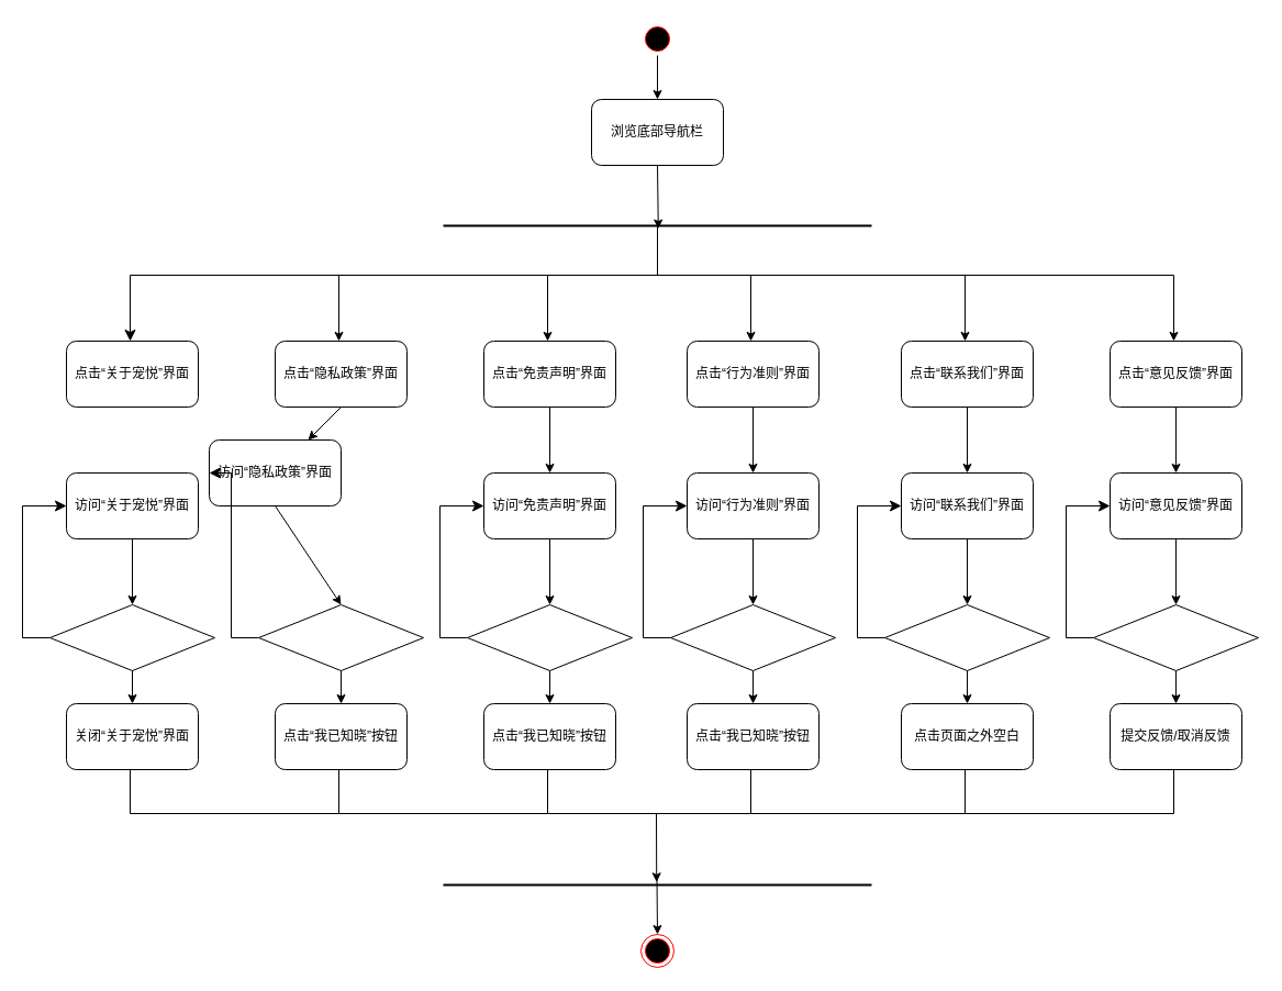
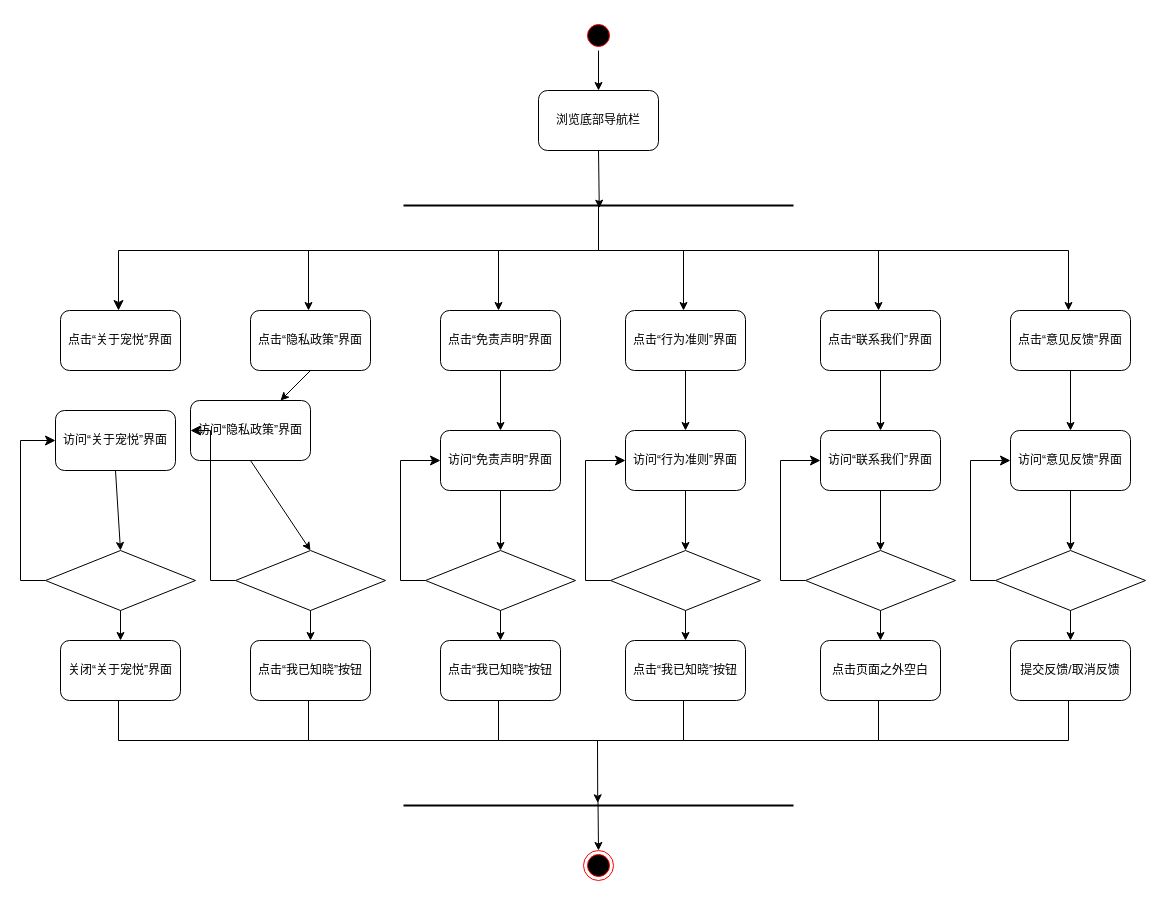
  <mxCell id="0" />
  <mxCell id="1" parent="0" />
  <mxCell id="2" value="" style="ellipse;shape=startState;fillColor=#000000;strokeColor=#ff0000;" parent="1" vertex="1"><mxGeometry x="583" y="20" width="30" height="30" as="geometry" /></mxCell>
  <mxCell id="3" value="" style="ellipse;shape=endState;fillColor=#000000;strokeColor=#ff0000;direction=south;" parent="1" vertex="1"><mxGeometry x="583" y="850" width="30" height="30" as="geometry" /></mxCell>
  <mxCell id="4" value="" style="endArrow=classic;html=1;rounded=0;exitX=0.5;exitY=1;exitDx=0;exitDy=0;" parent="1" edge="1"><mxGeometry width="50" height="50" relative="1" as="geometry"><mxPoint x="598" y="50" as="sourcePoint" /><mxPoint x="598" y="90" as="targetPoint" /></mxGeometry></mxCell>
  <mxCell id="5" value="" style="endArrow=classic;html=1;rounded=0;exitX=0.5;exitY=1;exitDx=0;exitDy=0;entryX=0.502;entryY=0.53;entryDx=0;entryDy=0;entryPerimeter=0;" parent="1" source="6" target="60" edge="1"><mxGeometry width="50" height="50" relative="1" as="geometry"><mxPoint x="598" y="50" as="sourcePoint" /><mxPoint x="599" y="140" as="targetPoint" /></mxGeometry></mxCell>
  <mxCell id="6" value="浏览底部导航栏" style="rounded=1;whiteSpace=wrap;html=1;" parent="1" vertex="1"><mxGeometry x="538" y="90" width="120" height="60" as="geometry" /></mxCell>
- <mxCell id="7" value="访问“关于宠悦”界面" style="rounded=1;whiteSpace=wrap;html=1;" parent="1" vertex="1"><mxGeometry x="60" y="430" width="120" height="60" as="geometry" /></mxCell>
+ <mxCell id="7" value="访问“关于宠悦”界面" style="rounded=1;whiteSpace=wrap;html=1;" parent="1" vertex="1"><mxGeometry x="55" y="410" width="120" height="60" as="geometry" /></mxCell>
  <mxCell id="8" value="" style="endArrow=classic;html=1;rounded=0;exitX=0.5;exitY=1;exitDx=0;exitDy=0;entryX=0.5;entryY=0;entryDx=0;entryDy=0;" parent="1" source="7" target="9" edge="1"><mxGeometry width="50" height="50" relative="1" as="geometry"><mxPoint x="390" y="510" as="sourcePoint" /><mxPoint x="120" y="540" as="targetPoint" /></mxGeometry></mxCell>
  <mxCell id="9" value="" style="rhombus;whiteSpace=wrap;html=1;" parent="1" vertex="1"><mxGeometry x="45" y="550" width="150" height="60" as="geometry" /></mxCell>
  <mxCell id="10" value="" style="endArrow=classic;html=1;rounded=0;" parent="1" edge="1"><mxGeometry width="50" height="50" relative="1" as="geometry"><mxPoint x="597.5" y="800" as="sourcePoint" /><mxPoint x="598" y="850" as="targetPoint" /></mxGeometry></mxCell>
  <mxCell id="11" value="" style="endArrow=none;html=1;rounded=0;" parent="1" edge="1"><mxGeometry width="50" height="50" relative="1" as="geometry"><mxPoint x="335" y="550" as="sourcePoint" /><mxPoint x="335" y="550" as="targetPoint" /></mxGeometry></mxCell>
  <mxCell id="12" value="" style="edgeStyle=elbowEdgeStyle;elbow=horizontal;endArrow=classic;html=1;curved=0;rounded=0;endSize=8;startSize=8;exitX=0;exitY=0.5;exitDx=0;exitDy=0;entryX=0;entryY=0.5;entryDx=0;entryDy=0;" parent="1" source="9" target="7" edge="1"><mxGeometry width="50" height="50" relative="1" as="geometry"><mxPoint x="390" y="510" as="sourcePoint" /><mxPoint x="440" y="460" as="targetPoint" /><Array as="points"><mxPoint x="20" y="520" /></Array></mxGeometry></mxCell>
  <mxCell id="13" value="访问“隐私政策”界面" style="rounded=1;whiteSpace=wrap;html=1;" parent="1" vertex="1"><mxGeometry x="190" y="400" width="120" height="60" as="geometry" /></mxCell>
  <mxCell id="14" value="" style="endArrow=classic;html=1;rounded=0;exitX=0.5;exitY=1;exitDx=0;exitDy=0;entryX=0.5;entryY=0;entryDx=0;entryDy=0;" parent="1" source="13" target="15" edge="1"><mxGeometry width="50" height="50" relative="1" as="geometry"><mxPoint x="580" y="510" as="sourcePoint" /><mxPoint x="310" y="540" as="targetPoint" /></mxGeometry></mxCell>
  <mxCell id="15" value="" style="rhombus;whiteSpace=wrap;html=1;" parent="1" vertex="1"><mxGeometry x="235" y="550" width="150" height="60" as="geometry" /></mxCell>
  <mxCell id="16" value="" style="edgeStyle=elbowEdgeStyle;elbow=horizontal;endArrow=classic;html=1;curved=0;rounded=0;endSize=8;startSize=8;exitX=0;exitY=0.5;exitDx=0;exitDy=0;entryX=0;entryY=0.5;entryDx=0;entryDy=0;" parent="1" source="15" target="13" edge="1"><mxGeometry width="50" height="50" relative="1" as="geometry"><mxPoint x="580" y="510" as="sourcePoint" /><mxPoint x="630" y="460" as="targetPoint" /><Array as="points"><mxPoint x="210" y="520" /></Array></mxGeometry></mxCell>
  <mxCell id="17" value="" style="endArrow=none;html=1;rounded=0;" parent="1" edge="1"><mxGeometry width="50" height="50" relative="1" as="geometry"><mxPoint x="525" y="550" as="sourcePoint" /><mxPoint x="525" y="550" as="targetPoint" /></mxGeometry></mxCell>
  <mxCell id="18" value="访问“免责声明”界面" style="rounded=1;whiteSpace=wrap;html=1;" parent="1" vertex="1"><mxGeometry x="440" y="430" width="120" height="60" as="geometry" /></mxCell>
  <mxCell id="19" value="" style="endArrow=classic;html=1;rounded=0;exitX=0.5;exitY=1;exitDx=0;exitDy=0;entryX=0.5;entryY=0;entryDx=0;entryDy=0;" parent="1" source="18" target="20" edge="1"><mxGeometry width="50" height="50" relative="1" as="geometry"><mxPoint x="770" y="510" as="sourcePoint" /><mxPoint x="500" y="540" as="targetPoint" /></mxGeometry></mxCell>
  <mxCell id="20" value="" style="rhombus;whiteSpace=wrap;html=1;" parent="1" vertex="1"><mxGeometry x="425" y="550" width="150" height="60" as="geometry" /></mxCell>
  <mxCell id="21" value="" style="edgeStyle=elbowEdgeStyle;elbow=horizontal;endArrow=classic;html=1;curved=0;rounded=0;endSize=8;startSize=8;exitX=0;exitY=0.5;exitDx=0;exitDy=0;entryX=0;entryY=0.5;entryDx=0;entryDy=0;" parent="1" source="20" target="18" edge="1"><mxGeometry width="50" height="50" relative="1" as="geometry"><mxPoint x="770" y="510" as="sourcePoint" /><mxPoint x="820" y="460" as="targetPoint" /><Array as="points"><mxPoint x="400" y="520" /></Array></mxGeometry></mxCell>
  <mxCell id="22" value="" style="endArrow=none;html=1;rounded=0;" parent="1" edge="1"><mxGeometry width="50" height="50" relative="1" as="geometry"><mxPoint x="710" y="550" as="sourcePoint" /><mxPoint x="710" y="550" as="targetPoint" /></mxGeometry></mxCell>
  <mxCell id="23" value="访问“行为准则”界面" style="rounded=1;whiteSpace=wrap;html=1;" parent="1" vertex="1"><mxGeometry x="625" y="430" width="120" height="60" as="geometry" /></mxCell>
  <mxCell id="24" value="" style="endArrow=classic;html=1;rounded=0;exitX=0.5;exitY=1;exitDx=0;exitDy=0;entryX=0.5;entryY=0;entryDx=0;entryDy=0;" parent="1" source="23" target="25" edge="1"><mxGeometry width="50" height="50" relative="1" as="geometry"><mxPoint x="955" y="510" as="sourcePoint" /><mxPoint x="685" y="540" as="targetPoint" /></mxGeometry></mxCell>
  <mxCell id="25" value="" style="rhombus;whiteSpace=wrap;html=1;" parent="1" vertex="1"><mxGeometry x="610" y="550" width="150" height="60" as="geometry" /></mxCell>
  <mxCell id="26" value="" style="edgeStyle=elbowEdgeStyle;elbow=horizontal;endArrow=classic;html=1;curved=0;rounded=0;endSize=8;startSize=8;exitX=0;exitY=0.5;exitDx=0;exitDy=0;entryX=0;entryY=0.5;entryDx=0;entryDy=0;" parent="1" source="25" target="23" edge="1"><mxGeometry width="50" height="50" relative="1" as="geometry"><mxPoint x="955" y="510" as="sourcePoint" /><mxPoint x="1005" y="460" as="targetPoint" /><Array as="points"><mxPoint x="585" y="520" /></Array></mxGeometry></mxCell>
  <mxCell id="27" value="" style="endArrow=none;html=1;rounded=0;" parent="1" edge="1"><mxGeometry width="50" height="50" relative="1" as="geometry"><mxPoint x="905" y="550" as="sourcePoint" /><mxPoint x="905" y="550" as="targetPoint" /></mxGeometry></mxCell>
  <mxCell id="28" value="访问“联系我们”界面" style="rounded=1;whiteSpace=wrap;html=1;" parent="1" vertex="1"><mxGeometry x="820" y="430" width="120" height="60" as="geometry" /></mxCell>
  <mxCell id="29" value="" style="endArrow=classic;html=1;rounded=0;exitX=0.5;exitY=1;exitDx=0;exitDy=0;entryX=0.5;entryY=0;entryDx=0;entryDy=0;" parent="1" source="28" target="30" edge="1"><mxGeometry width="50" height="50" relative="1" as="geometry"><mxPoint x="1150" y="510" as="sourcePoint" /><mxPoint x="880" y="540" as="targetPoint" /></mxGeometry></mxCell>
  <mxCell id="30" value="" style="rhombus;whiteSpace=wrap;html=1;" parent="1" vertex="1"><mxGeometry x="805" y="550" width="150" height="60" as="geometry" /></mxCell>
  <mxCell id="31" value="" style="edgeStyle=elbowEdgeStyle;elbow=horizontal;endArrow=classic;html=1;curved=0;rounded=0;endSize=8;startSize=8;exitX=0;exitY=0.5;exitDx=0;exitDy=0;entryX=0;entryY=0.5;entryDx=0;entryDy=0;" parent="1" source="30" target="28" edge="1"><mxGeometry width="50" height="50" relative="1" as="geometry"><mxPoint x="1150" y="510" as="sourcePoint" /><mxPoint x="1200" y="460" as="targetPoint" /><Array as="points"><mxPoint x="780" y="520" /></Array></mxGeometry></mxCell>
  <mxCell id="32" value="" style="endArrow=none;html=1;rounded=0;" parent="1" edge="1"><mxGeometry width="50" height="50" relative="1" as="geometry"><mxPoint x="1095" y="550" as="sourcePoint" /><mxPoint x="1095" y="550" as="targetPoint" /></mxGeometry></mxCell>
  <mxCell id="33" value="访问“意见反馈”界面" style="rounded=1;whiteSpace=wrap;html=1;" parent="1" vertex="1"><mxGeometry x="1010" y="430" width="120" height="60" as="geometry" /></mxCell>
  <mxCell id="34" value="" style="endArrow=classic;html=1;rounded=0;exitX=0.5;exitY=1;exitDx=0;exitDy=0;entryX=0.5;entryY=0;entryDx=0;entryDy=0;" parent="1" source="33" target="35" edge="1"><mxGeometry width="50" height="50" relative="1" as="geometry"><mxPoint x="1340" y="510" as="sourcePoint" /><mxPoint x="1070" y="540" as="targetPoint" /></mxGeometry></mxCell>
  <mxCell id="35" value="" style="rhombus;whiteSpace=wrap;html=1;" parent="1" vertex="1"><mxGeometry x="995" y="550" width="150" height="60" as="geometry" /></mxCell>
  <mxCell id="36" value="" style="edgeStyle=elbowEdgeStyle;elbow=horizontal;endArrow=classic;html=1;curved=0;rounded=0;endSize=8;startSize=8;exitX=0;exitY=0.5;exitDx=0;exitDy=0;entryX=0;entryY=0.5;entryDx=0;entryDy=0;" parent="1" source="35" target="33" edge="1"><mxGeometry width="50" height="50" relative="1" as="geometry"><mxPoint x="1340" y="510" as="sourcePoint" /><mxPoint x="1390" y="460" as="targetPoint" /><Array as="points"><mxPoint x="970" y="520" /></Array></mxGeometry></mxCell>
  <mxCell id="37" value="关闭“关于宠悦”界面" style="rounded=1;whiteSpace=wrap;html=1;" parent="1" vertex="1"><mxGeometry x="60" y="640" width="120" height="60" as="geometry" /></mxCell>
  <mxCell id="38" value="点击“我已知晓”按钮" style="rounded=1;whiteSpace=wrap;html=1;" parent="1" vertex="1"><mxGeometry x="250" y="640" width="120" height="60" as="geometry" /></mxCell>
  <mxCell id="39" value="点击“我已知晓”按钮" style="rounded=1;whiteSpace=wrap;html=1;" parent="1" vertex="1"><mxGeometry x="440" y="640" width="120" height="60" as="geometry" /></mxCell>
  <mxCell id="40" value="点击“我已知晓”按钮" style="rounded=1;whiteSpace=wrap;html=1;" parent="1" vertex="1"><mxGeometry x="625" y="640" width="120" height="60" as="geometry" /></mxCell>
  <mxCell id="41" value="点击页面之外空白" style="rounded=1;whiteSpace=wrap;html=1;" parent="1" vertex="1"><mxGeometry x="820" y="640" width="120" height="60" as="geometry" /></mxCell>
  <mxCell id="42" value="提交反馈/取消反馈" style="rounded=1;whiteSpace=wrap;html=1;" parent="1" vertex="1"><mxGeometry x="1010" y="640" width="120" height="60" as="geometry" /></mxCell>
  <mxCell id="43" value="" style="endArrow=classic;html=1;rounded=0;exitX=0.5;exitY=1;exitDx=0;exitDy=0;entryX=0.5;entryY=0;entryDx=0;entryDy=0;" parent="1" source="9" target="37" edge="1"><mxGeometry width="50" height="50" relative="1" as="geometry"><mxPoint x="500" y="460" as="sourcePoint" /><mxPoint x="550" y="410" as="targetPoint" /></mxGeometry></mxCell>
  <mxCell id="44" value="" style="endArrow=classic;html=1;rounded=0;exitX=0.5;exitY=1;exitDx=0;exitDy=0;entryX=0.5;entryY=0;entryDx=0;entryDy=0;" parent="1" source="15" target="38" edge="1"><mxGeometry width="50" height="50" relative="1" as="geometry"><mxPoint x="500" y="460" as="sourcePoint" /><mxPoint x="550" y="410" as="targetPoint" /></mxGeometry></mxCell>
  <mxCell id="45" value="" style="endArrow=classic;html=1;rounded=0;exitX=0.5;exitY=1;exitDx=0;exitDy=0;entryX=0.5;entryY=0;entryDx=0;entryDy=0;" parent="1" source="20" target="39" edge="1"><mxGeometry width="50" height="50" relative="1" as="geometry"><mxPoint x="500" y="460" as="sourcePoint" /><mxPoint x="550" y="410" as="targetPoint" /></mxGeometry></mxCell>
  <mxCell id="46" value="" style="endArrow=classic;html=1;rounded=0;exitX=0.5;exitY=1;exitDx=0;exitDy=0;entryX=0.5;entryY=0;entryDx=0;entryDy=0;" parent="1" source="25" target="40" edge="1"><mxGeometry width="50" height="50" relative="1" as="geometry"><mxPoint x="500" y="460" as="sourcePoint" /><mxPoint x="550" y="410" as="targetPoint" /></mxGeometry></mxCell>
  <mxCell id="47" value="" style="endArrow=classic;html=1;rounded=0;exitX=0.5;exitY=1;exitDx=0;exitDy=0;entryX=0.5;entryY=0;entryDx=0;entryDy=0;" parent="1" source="30" target="41" edge="1"><mxGeometry width="50" height="50" relative="1" as="geometry"><mxPoint x="500" y="460" as="sourcePoint" /><mxPoint x="550" y="410" as="targetPoint" /></mxGeometry></mxCell>
  <mxCell id="48" value="" style="endArrow=classic;html=1;rounded=0;exitX=0.5;exitY=1;exitDx=0;exitDy=0;entryX=0.5;entryY=0;entryDx=0;entryDy=0;" parent="1" source="35" target="42" edge="1"><mxGeometry width="50" height="50" relative="1" as="geometry"><mxPoint x="500" y="460" as="sourcePoint" /><mxPoint x="550" y="410" as="targetPoint" /></mxGeometry></mxCell>
  <mxCell id="49" value="点击“关于宠悦”界面" style="rounded=1;whiteSpace=wrap;html=1;" parent="1" vertex="1"><mxGeometry x="60" y="310" width="120" height="60" as="geometry" /></mxCell>
  <mxCell id="50" value="点击“隐私政策”界面" style="rounded=1;whiteSpace=wrap;html=1;" parent="1" vertex="1"><mxGeometry x="250" y="310" width="120" height="60" as="geometry" /></mxCell>
  <mxCell id="51" value="" style="endArrow=classic;html=1;rounded=0;exitX=0.5;exitY=1;exitDx=0;exitDy=0;" parent="1" source="50" target="13" edge="1"><mxGeometry width="50" height="50" relative="1" as="geometry"><mxPoint x="916" y="440" as="sourcePoint" /><mxPoint x="478" y="450" as="targetPoint" /></mxGeometry></mxCell>
  <mxCell id="52" value="点击“免责声明”界面" style="rounded=1;whiteSpace=wrap;html=1;" parent="1" vertex="1"><mxGeometry x="440" y="310" width="120" height="60" as="geometry" /></mxCell>
  <mxCell id="53" value="" style="endArrow=classic;html=1;rounded=0;exitX=0.5;exitY=1;exitDx=0;exitDy=0;" parent="1" source="52" edge="1"><mxGeometry width="50" height="50" relative="1" as="geometry"><mxPoint x="1106" y="440" as="sourcePoint" /><mxPoint x="500" y="430" as="targetPoint" /></mxGeometry></mxCell>
  <mxCell id="54" value="点击“行为准则”界面" style="rounded=1;whiteSpace=wrap;html=1;" parent="1" vertex="1"><mxGeometry x="625" y="310" width="120" height="60" as="geometry" /></mxCell>
  <mxCell id="55" value="" style="endArrow=classic;html=1;rounded=0;exitX=0.5;exitY=1;exitDx=0;exitDy=0;" parent="1" source="54" edge="1"><mxGeometry width="50" height="50" relative="1" as="geometry"><mxPoint x="1291" y="440" as="sourcePoint" /><mxPoint x="685" y="430" as="targetPoint" /></mxGeometry></mxCell>
  <mxCell id="56" value="点击“联系我们”界面" style="rounded=1;whiteSpace=wrap;html=1;" parent="1" vertex="1"><mxGeometry x="820" y="310" width="120" height="60" as="geometry" /></mxCell>
  <mxCell id="57" value="" style="endArrow=classic;html=1;rounded=0;exitX=0.5;exitY=1;exitDx=0;exitDy=0;" parent="1" source="56" edge="1"><mxGeometry width="50" height="50" relative="1" as="geometry"><mxPoint x="1486" y="440" as="sourcePoint" /><mxPoint x="880" y="430" as="targetPoint" /></mxGeometry></mxCell>
  <mxCell id="58" value="点击“意见反馈”界面" style="rounded=1;whiteSpace=wrap;html=1;" parent="1" vertex="1"><mxGeometry x="1010" y="310" width="120" height="60" as="geometry" /></mxCell>
  <mxCell id="59" value="" style="endArrow=classic;html=1;rounded=0;exitX=0.5;exitY=1;exitDx=0;exitDy=0;" parent="1" source="58" edge="1"><mxGeometry width="50" height="50" relative="1" as="geometry"><mxPoint x="1676" y="440" as="sourcePoint" /><mxPoint x="1070" y="430" as="targetPoint" /></mxGeometry></mxCell>
  <mxCell id="60" value="" style="line;strokeWidth=2;html=1;" parent="1" vertex="1"><mxGeometry x="403" y="160" width="390" height="90" as="geometry" /></mxCell>
  <mxCell id="61" value="" style="line;strokeWidth=2;html=1;" parent="1" vertex="1"><mxGeometry x="403" y="760" width="390" height="90" as="geometry" /></mxCell>
  <mxCell id="62" value="" style="endArrow=none;html=1;rounded=0;" parent="1" edge="1"><mxGeometry width="50" height="50" relative="1" as="geometry"><mxPoint x="598" y="250" as="sourcePoint" /><mxPoint x="598" y="200" as="targetPoint" /></mxGeometry></mxCell>
  <mxCell id="63" value="" style="edgeStyle=elbowEdgeStyle;elbow=horizontal;endArrow=classic;html=1;curved=0;rounded=0;endSize=8;startSize=8;entryX=0.5;entryY=0;entryDx=0;entryDy=0;" parent="1" edge="1"><mxGeometry width="50" height="50" relative="1" as="geometry"><mxPoint x="1068" y="250" as="sourcePoint" /><mxPoint x="118" y="310" as="targetPoint" /><Array as="points"><mxPoint x="118" y="250" /></Array></mxGeometry></mxCell>
  <mxCell id="64" value="" style="endArrow=classic;html=1;rounded=0;" parent="1" edge="1"><mxGeometry width="50" height="50" relative="1" as="geometry"><mxPoint x="308" y="250" as="sourcePoint" /><mxPoint x="308" y="310" as="targetPoint" /></mxGeometry></mxCell>
  <mxCell id="65" value="" style="endArrow=classic;html=1;rounded=0;" parent="1" edge="1"><mxGeometry width="50" height="50" relative="1" as="geometry"><mxPoint x="498" y="250" as="sourcePoint" /><mxPoint x="498" y="310" as="targetPoint" /></mxGeometry></mxCell>
  <mxCell id="66" value="" style="endArrow=classic;html=1;rounded=0;" parent="1" edge="1"><mxGeometry width="50" height="50" relative="1" as="geometry"><mxPoint x="683" y="250" as="sourcePoint" /><mxPoint x="683" y="310" as="targetPoint" /></mxGeometry></mxCell>
  <mxCell id="67" value="" style="endArrow=classic;html=1;rounded=0;" parent="1" edge="1"><mxGeometry width="50" height="50" relative="1" as="geometry"><mxPoint x="878" y="250" as="sourcePoint" /><mxPoint x="878" y="310" as="targetPoint" /></mxGeometry></mxCell>
  <mxCell id="68" value="" style="endArrow=classic;html=1;rounded=0;" parent="1" edge="1"><mxGeometry width="50" height="50" relative="1" as="geometry"><mxPoint x="1068" y="250" as="sourcePoint" /><mxPoint x="1068" y="310" as="targetPoint" /></mxGeometry></mxCell>
  <mxCell id="69" value="" style="endArrow=none;html=1;rounded=0;exitX=0.5;exitY=1;exitDx=0;exitDy=0;" parent="1" edge="1"><mxGeometry width="50" height="50" relative="1" as="geometry"><mxPoint x="118" y="700" as="sourcePoint" /><mxPoint x="1068" y="740" as="targetPoint" /><Array as="points"><mxPoint x="118" y="740" /></Array></mxGeometry></mxCell>
  <mxCell id="70" value="" style="endArrow=classic;html=1;rounded=0;entryX=0.498;entryY=0.47;entryDx=0;entryDy=0;entryPerimeter=0;" parent="1" target="61" edge="1"><mxGeometry width="50" height="50" relative="1" as="geometry"><mxPoint x="597" y="740" as="sourcePoint" /><mxPoint x="598" y="810" as="targetPoint" /></mxGeometry></mxCell>
  <mxCell id="71" value="" style="endArrow=none;html=1;rounded=0;exitX=0.5;exitY=1;exitDx=0;exitDy=0;" parent="1" edge="1"><mxGeometry width="50" height="50" relative="1" as="geometry"><mxPoint x="308" y="700" as="sourcePoint" /><mxPoint x="308" y="740" as="targetPoint" /></mxGeometry></mxCell>
  <mxCell id="72" value="" style="endArrow=none;html=1;rounded=0;exitX=0.5;exitY=1;exitDx=0;exitDy=0;" parent="1" edge="1"><mxGeometry width="50" height="50" relative="1" as="geometry"><mxPoint x="498" y="700" as="sourcePoint" /><mxPoint x="498" y="740" as="targetPoint" /></mxGeometry></mxCell>
  <mxCell id="73" value="" style="endArrow=none;html=1;rounded=0;exitX=0.5;exitY=1;exitDx=0;exitDy=0;" parent="1" edge="1"><mxGeometry width="50" height="50" relative="1" as="geometry"><mxPoint x="683" y="700" as="sourcePoint" /><mxPoint x="683" y="740" as="targetPoint" /></mxGeometry></mxCell>
  <mxCell id="74" value="" style="endArrow=none;html=1;rounded=0;exitX=0.5;exitY=1;exitDx=0;exitDy=0;" parent="1" edge="1"><mxGeometry width="50" height="50" relative="1" as="geometry"><mxPoint x="878" y="700" as="sourcePoint" /><mxPoint x="878" y="740" as="targetPoint" /></mxGeometry></mxCell>
  <mxCell id="75" value="" style="endArrow=none;html=1;rounded=0;exitX=0.5;exitY=1;exitDx=0;exitDy=0;" parent="1" edge="1"><mxGeometry width="50" height="50" relative="1" as="geometry"><mxPoint x="1068" y="700" as="sourcePoint" /><mxPoint x="1068" y="740" as="targetPoint" /></mxGeometry></mxCell>
